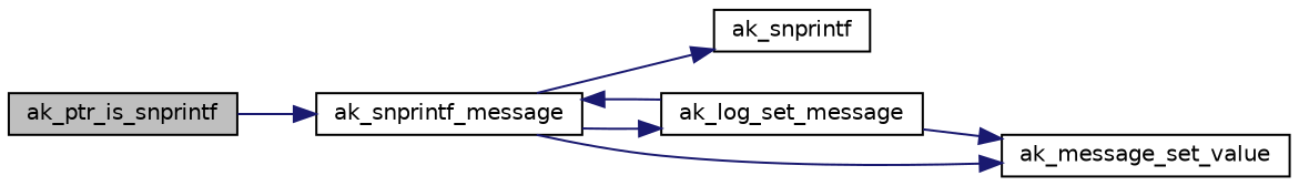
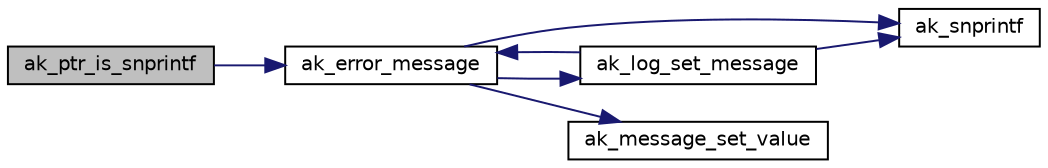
  digraph {
    rankdir=LR
    node [color=black fillcolor=white fontname=Helvetica fontsize=10 shape=record style=filled]
    edge [color=midnightblue fontname=Helvetica fontsize=10 labelfontname=Helvetica labelfontsize=10 style=solid]
    n1 [fillcolor=grey75 fontcolor=black height=0.2 label=ak_ptr_is_snprintf width=0.4]
-   n2 [height=0.2 label=ak_snprintf_message width=0.4]
+   n2 [height=0.2 label=ak_error_message width=0.4]
    n3 [height=0.2 label=ak_snprintf width=0.4]
    n4 [height=0.2 label=ak_log_set_message width=0.4]
    n5 [height=0.2 label=ak_message_set_value width=0.4]
    n1 -> n2
    n2 -> n3
    n2 -> n4
    n2 -> n5
    n4 -> n2
-   n4 -> n5
+   n4 -> n3
  }
